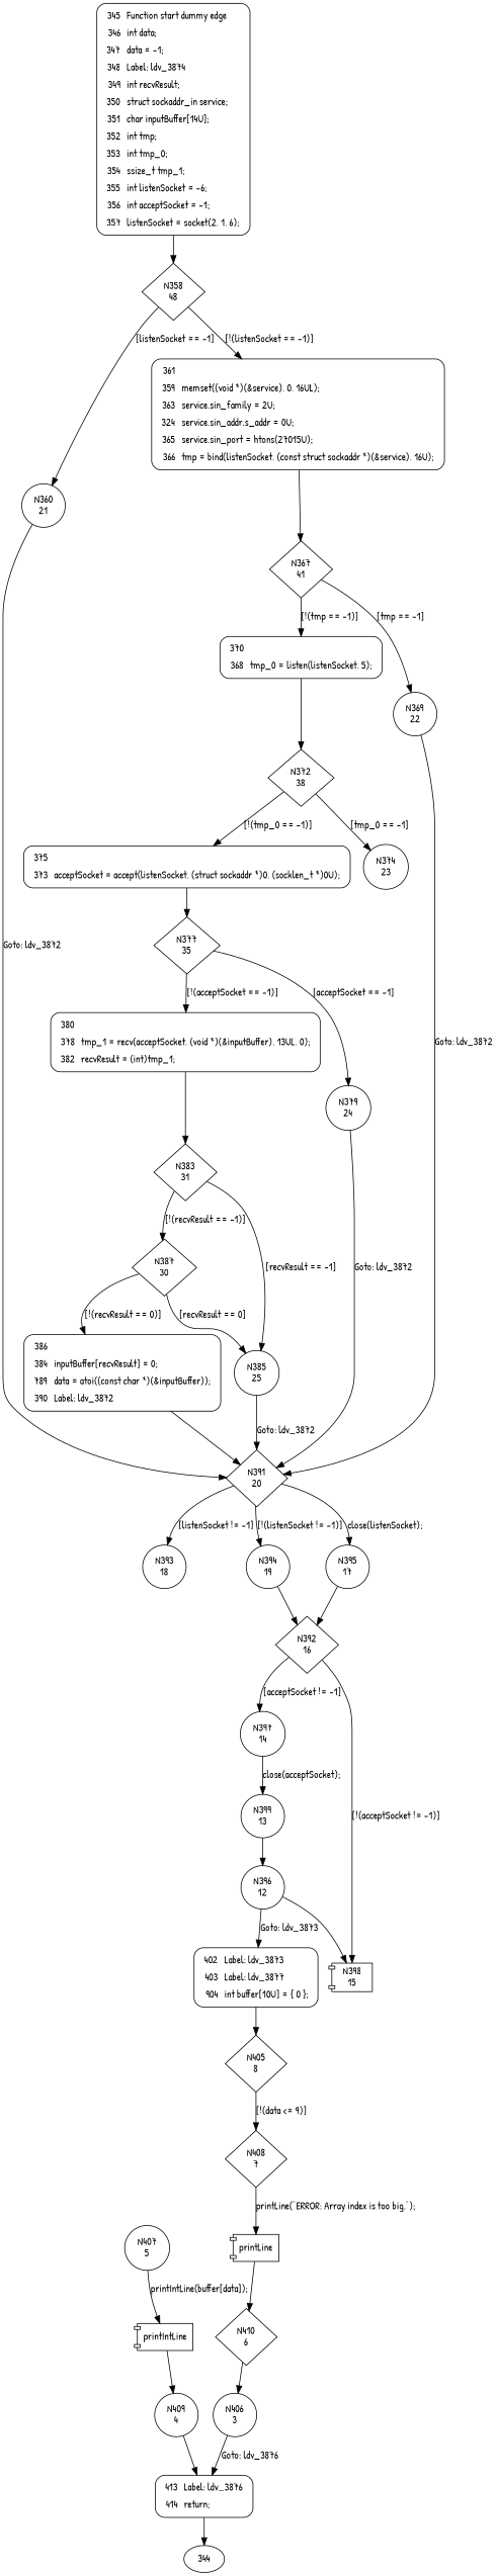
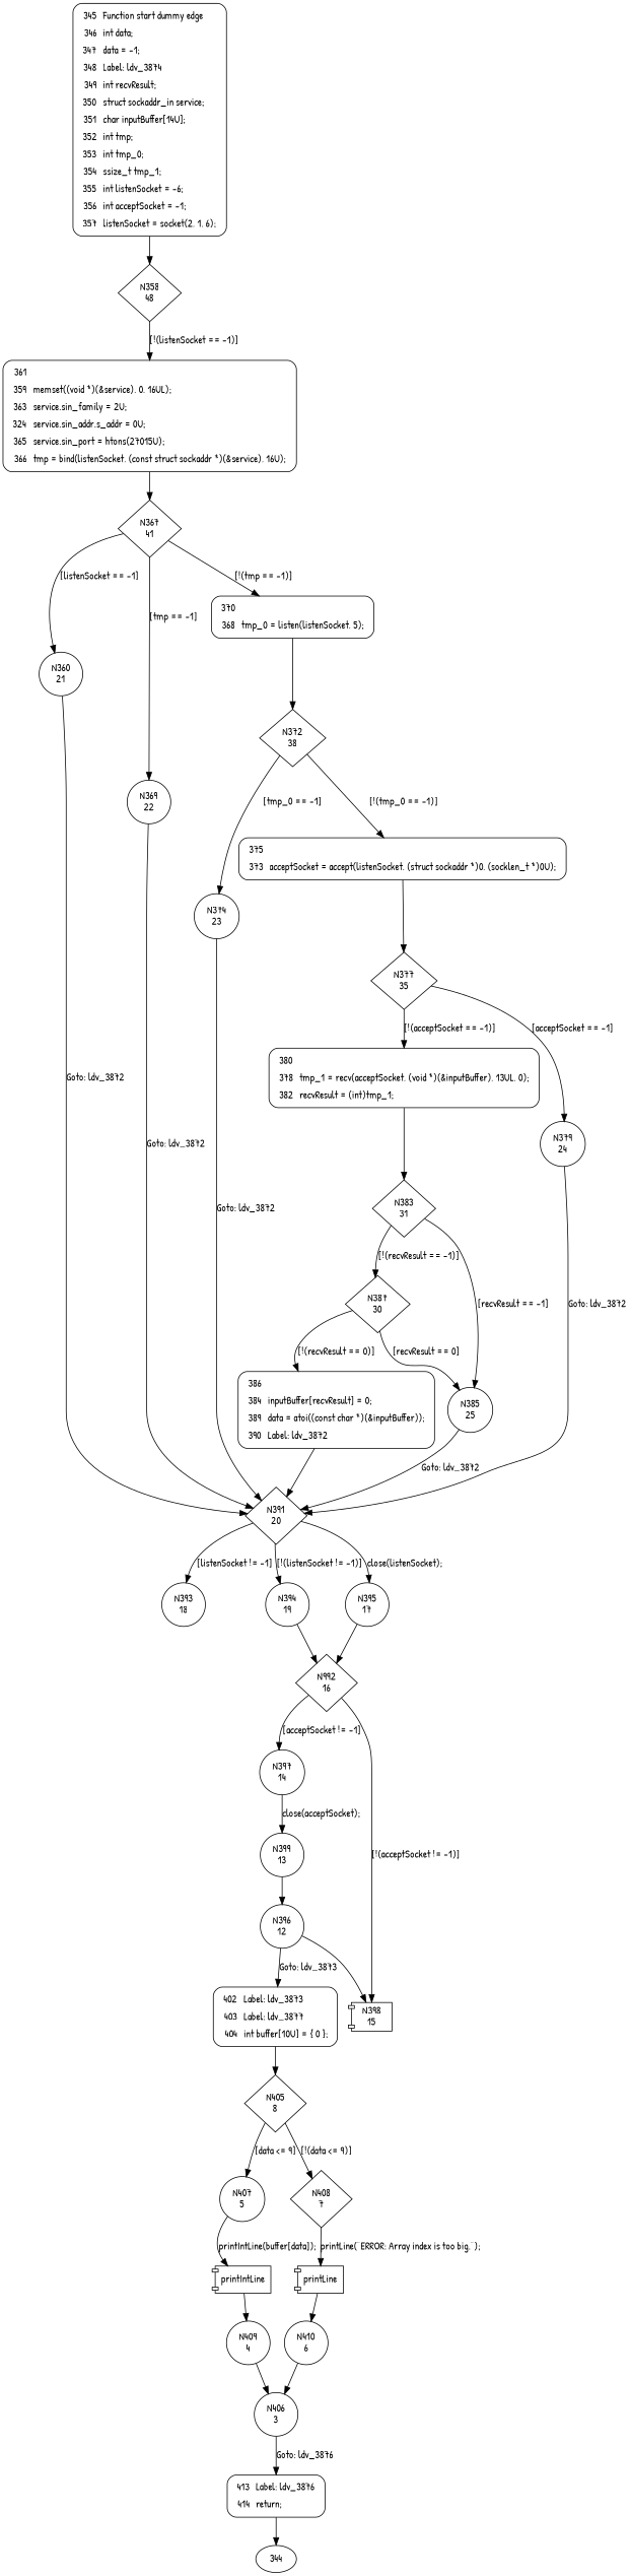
  digraph {
    fontname="Patrick Hand"
    node [fontname="Patrick Hand" shape=circle]
    edge [fontname="Patrick Hand"]
    n1 [label="N358\n48" shape=diamond]
    n2 [label="N360\n21"]
    n3 [fillcolor=white label=<<table border="0" cellborder="0" cellpadding="3" bgcolor="white"><tr><td align="right">361</td><td align="left"></td></tr><tr><td align="right">359</td><td align="left">memset((void *)(&amp;service), 0, 16UL);</td></tr><tr><td align="right">363</td><td align="left">service.sin_family = 2U;</td></tr><tr><td align="right">324</td><td align="left">service.sin_addr.s_addr = 0U;</td></tr><tr><td align="right">365</td><td align="left">service.sin_port = htons(27015U);</td></tr><tr><td align="right">366</td><td align="left">tmp = bind(listenSocket, (const struct sockaddr *)(&amp;service), 16U);</td></tr></table>> penwidth=1 shape=Mrecord style="filled,bold"]
    n4 [label="N391\n20" shape=diamond]
    n5 [label="N367\n41" shape=diamond]
    n6 [label="N393\n18"]
    n7 [label="N394\n19"]
    n8 [label="N395\n17"]
    n9 [label="N369\n22"]
    n10 [fillcolor=white label=<<table border="0" cellborder="0" cellpadding="3" bgcolor="white"><tr><td align="right">370</td><td align="left"></td></tr><tr><td align="right">368</td><td align="left">tmp_0 = listen(listenSocket, 5);</td></tr></table>> penwidth=1 shape=Mrecord style="filled,bold"]
    n11 [label="N372\n38" shape=diamond]
    n12 [label="N374\n23"]
    n13 [fillcolor=white label=<<table border="0" cellborder="0" cellpadding="3" bgcolor="white"><tr><td align="right">375</td><td align="left"></td></tr><tr><td align="right">373</td><td align="left">acceptSocket = accept(listenSocket, (struct sockaddr *)0, (socklen_t *)0U);</td></tr></table>> penwidth=1 shape=Mrecord style="filled,bold"]
    n14 [label="N377\n35" shape=diamond]
    n15 [label="N379\n24"]
    n16 [fillcolor=white label=<<table border="0" cellborder="0" cellpadding="3" bgcolor="white"><tr><td align="right">380</td><td align="left"></td></tr><tr><td align="right">378</td><td align="left">tmp_1 = recv(acceptSocket, (void *)(&amp;inputBuffer), 13UL, 0);</td></tr><tr><td align="right">382</td><td align="left">recvResult = (int)tmp_1;</td></tr></table>> penwidth=1 shape=Mrecord style="filled,bold"]
    n17 [label="N383\n31" shape=diamond]
    n18 [label="N385\n25"]
    n19 [label="N387\n30" shape=diamond]
-   n20 [fillcolor=white label=<<table border="0" cellborder="0" cellpadding="3" bgcolor="white"><tr><td align="right">386</td><td align="left"></td></tr><tr><td align="right">384</td><td align="left">inputBuffer[recvResult] = 0;</td></tr><tr><td align="right">789</td><td align="left">data = atoi((const char *)(&amp;inputBuffer));</td></tr><tr><td align="right">390</td><td align="left">Label: ldv_3872</td></tr></table>> penwidth=1 shape=Mrecord style="filled,bold"]
-   n21 [label="N392\n16" shape=diamond]
+   n20 [fillcolor=white label=<<table border="0" cellborder="0" cellpadding="3" bgcolor="white"><tr><td align="right">386</td><td align="left"></td></tr><tr><td align="right">384</td><td align="left">inputBuffer[recvResult] = 0;</td></tr><tr><td align="right">389</td><td align="left">data = atoi((const char *)(&amp;inputBuffer));</td></tr><tr><td align="right">390</td><td align="left">Label: ldv_3872</td></tr></table>> penwidth=1 shape=Mrecord style="filled,bold"]
+   n21 [label="N992\n16" shape=diamond]
    n22 [label="N397\n14"]
    n23 [label="N398\n15" shape=component]
    n24 [label="N399\n13"]
    n25 [label="N396\n12"]
-   n26 [fillcolor=white label=<<table border="0" cellborder="0" cellpadding="3" bgcolor="white"><tr><td align="right">402</td><td align="left">Label: ldv_3873</td></tr><tr><td align="right">403</td><td align="left">Label: ldv_3877</td></tr><tr><td align="right">904</td><td align="left">int buffer[10U] = &#123; 0 &#125;;</td></tr></table>> penwidth=1 shape=Mrecord style="filled,bold"]
+   n26 [fillcolor=white label=<<table border="0" cellborder="0" cellpadding="3" bgcolor="white"><tr><td align="right">402</td><td align="left">Label: ldv_3873</td></tr><tr><td align="right">403</td><td align="left">Label: ldv_3877</td></tr><tr><td align="right">404</td><td align="left">int buffer[10U] = &#123; 0 &#125;;</td></tr></table>> penwidth=1 shape=Mrecord style="filled,bold"]
    n27 [label="N405\n8" shape=diamond]
    n28 [label="N407\n5"]
    n29 [label="N408\n7" shape=diamond]
    n30 [label=printIntLine shape=component]
    n31 [label=printLine shape=component]
    n32 [label="N409\n4"]
-   n33 [label="N410\n6" shape=diamond]
+   n33 [label="N410\n6"]
    n34 [label="N406\n3"]
    n35 [fillcolor=white label=<<table border="0" cellborder="0" cellpadding="3" bgcolor="white"><tr><td align="right">413</td><td align="left">Label: ldv_3876</td></tr><tr><td align="right">414</td><td align="left">return;</td></tr></table>> penwidth=1 shape=Mrecord style="filled,bold"]
    344 [shape=""]
    n37 [fillcolor=white label=<<table border="0" cellborder="0" cellpadding="3" bgcolor="white"><tr><td align="right">345</td><td align="left">Function start dummy edge</td></tr><tr><td align="right">346</td><td align="left">int data;</td></tr><tr><td align="right">347</td><td align="left">data = -1;</td></tr><tr><td align="right">348</td><td align="left">Label: ldv_3874</td></tr><tr><td align="right">349</td><td align="left">int recvResult;</td></tr><tr><td align="right">350</td><td align="left">struct sockaddr_in service;</td></tr><tr><td align="right">351</td><td align="left">char inputBuffer[14U];</td></tr><tr><td align="right">352</td><td align="left">int tmp;</td></tr><tr><td align="right">353</td><td align="left">int tmp_0;</td></tr><tr><td align="right">354</td><td align="left">ssize_t tmp_1;</td></tr><tr><td align="right">355</td><td align="left">int listenSocket = -6;</td></tr><tr><td align="right">356</td><td align="left">int acceptSocket = -1;</td></tr><tr><td align="right">357</td><td align="left">listenSocket = socket(2, 1, 6);</td></tr></table>> penwidth=1 shape=Mrecord style="filled,bold"]
-   n1 -> n2 [label="[listenSocket == -1]"]
+   n5 -> n2 [label="[listenSocket == -1]"]
    n1 -> n3 [label="[!(listenSocket == -1)]"]
    n2 -> n4 [label="Goto: ldv_3872"]
    n3 -> n5
    n4 -> n6 [label="[listenSocket != -1]"]
    n4 -> n7 [label="[!(listenSocket != -1)]"]
    n4 -> n8 [label="close(listenSocket);"]
    n5 -> n9 [label="[tmp == -1]"]
    n5 -> n10 [label="[!(tmp == -1)]"]
    n7 -> n21
    n8 -> n21
    n9 -> n4 [label="Goto: ldv_3872"]
    n10 -> n11
    n11 -> n12 [label="[tmp_0 == -1]"]
    n11 -> n13 [label="[!(tmp_0 == -1)]"]
+   n12 -> n4 [label="Goto: ldv_3872"]
    n13 -> n14
    n14 -> n15 [label="[acceptSocket == -1]"]
    n14 -> n16 [label="[!(acceptSocket == -1)]"]
    n15 -> n4 [label="Goto: ldv_3872"]
    n16 -> n17
    n17 -> n18 [label="[recvResult == -1]"]
    n17 -> n19 [label="[!(recvResult == -1)]"]
    n18 -> n4 [label="Goto: ldv_3872"]
    n19 -> n18 [label="[recvResult == 0]"]
    n19 -> n20 [label="[!(recvResult == 0)]"]
    n20 -> n4
    n21 -> n22 [label="[acceptSocket != -1]"]
    n21 -> n23 [label="[!(acceptSocket != -1)]"]
    n22 -> n24 [label="close(acceptSocket);"]
    n24 -> n25
    n25 -> n23
    n25 -> n26 [label="Goto: ldv_3873"]
    n26 -> n27
+   n27 -> n28 [label="[data <= 9]"]
    n27 -> n29 [label="[!(data <= 9)]"]
    n28 -> n30 [label="printIntLine(buffer[data]);"]
    n29 -> n31 [label="printLine(\"ERROR: Array index is too big.\");"]
    n30 -> n32
    n31 -> n33
-   n32 -> n35
+   n32 -> n34
    n33 -> n34
    n34 -> n35 [label="Goto: ldv_3876"]
    n35 -> 344
    n37 -> n1
  }
